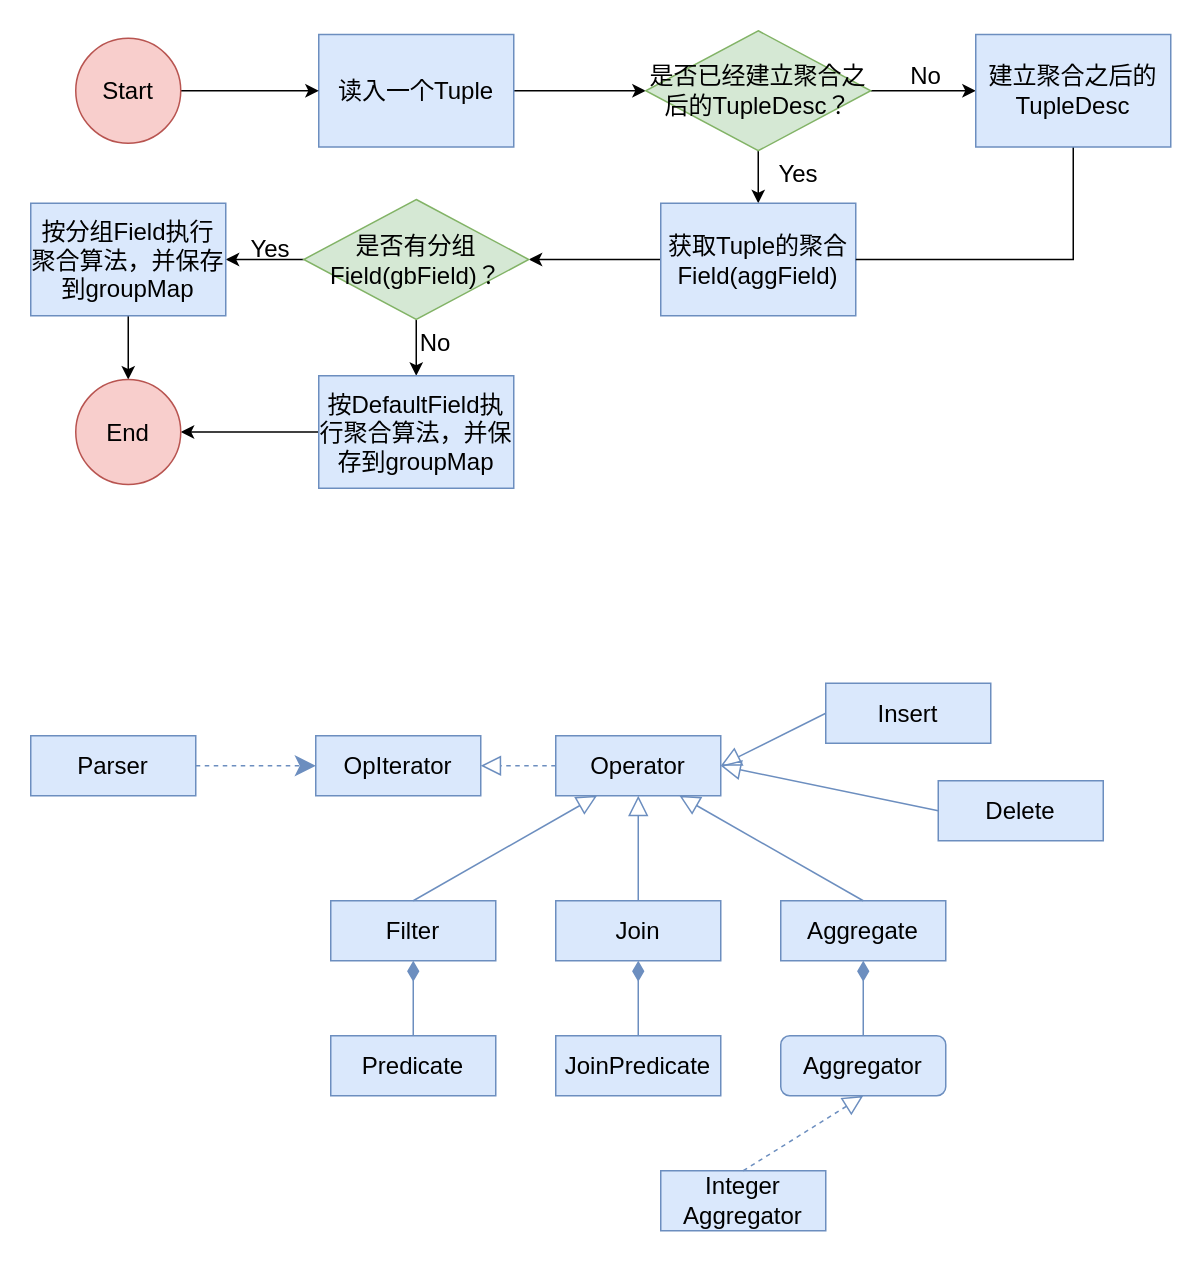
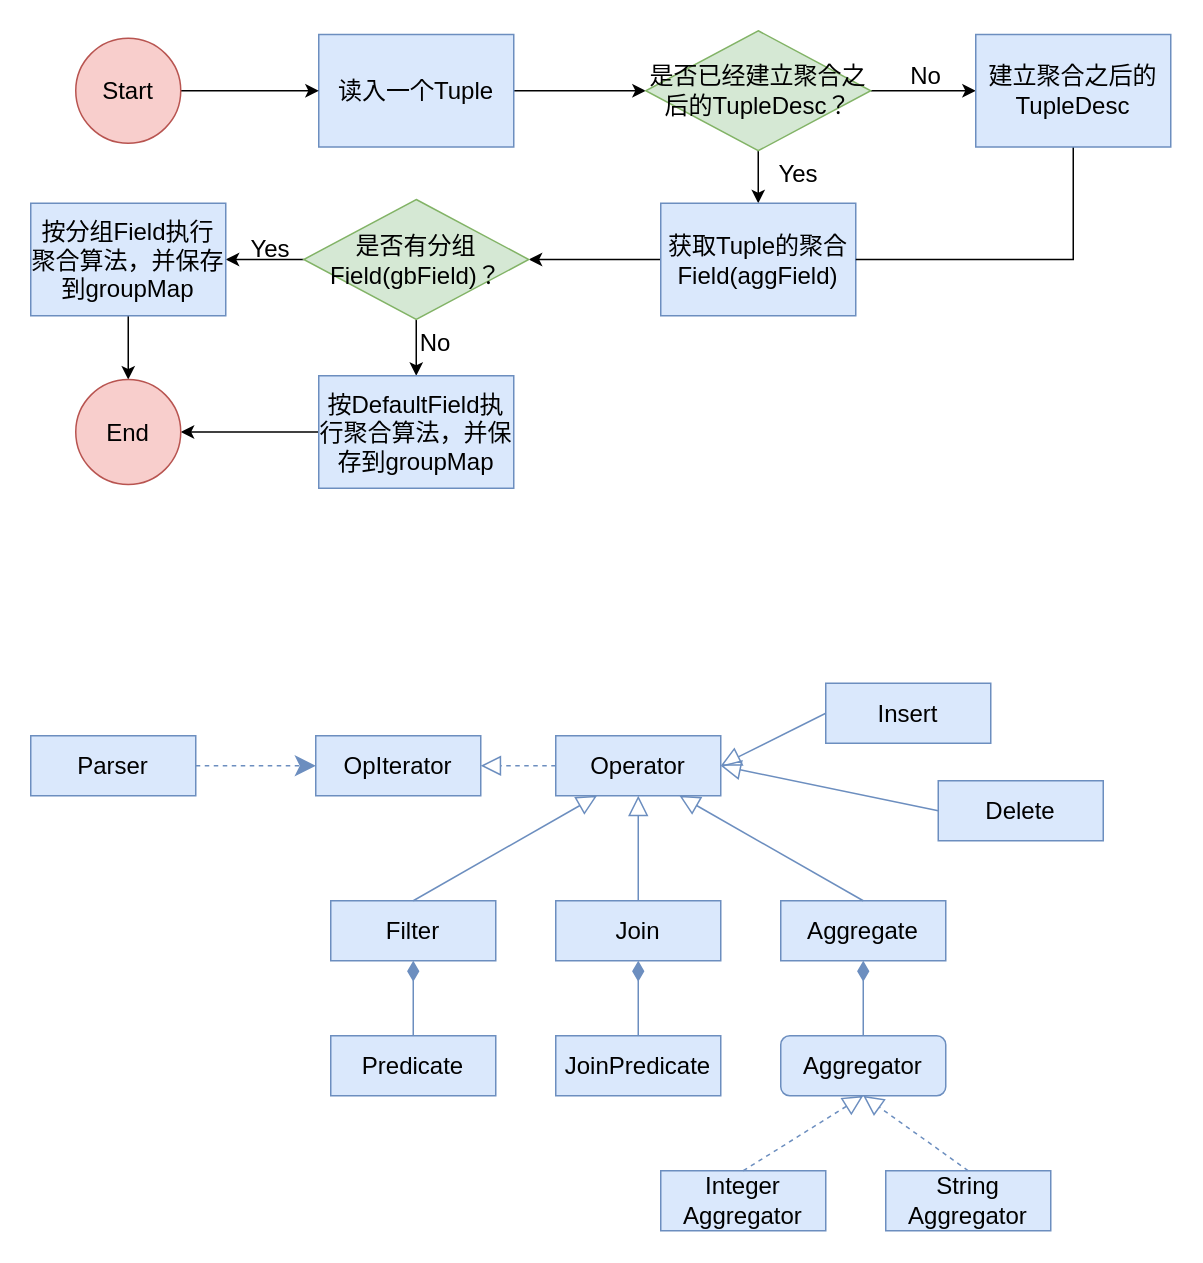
  <mxCell id="0" />
  <mxCell id="1" parent="0" />
  <mxCell id="2" value="Parser" style="rounded=0;whiteSpace=wrap;html=1;fontSize=16;fillColor=#dae8fc;strokeColor=#6c8ebf;" parent="1" vertex="1"><mxGeometry x="20" y="490" width="110" height="40" as="geometry" /></mxCell>
  <mxCell id="3" value="OpIterator" style="rounded=0;whiteSpace=wrap;html=1;fontSize=16;fillColor=#dae8fc;strokeColor=#6c8ebf;" parent="1" vertex="1"><mxGeometry x="210" y="490" width="110" height="40" as="geometry" /></mxCell>
  <mxCell id="4" value="Operator" style="rounded=0;whiteSpace=wrap;html=1;fontSize=16;fillColor=#dae8fc;strokeColor=#6c8ebf;" parent="1" vertex="1"><mxGeometry x="370" y="490" width="110" height="40" as="geometry" /></mxCell>
  <mxCell id="5" value="" style="endArrow=classic;html=1;rounded=0;fontSize=16;endSize=11;strokeWidth=1;exitX=1;exitY=0.5;exitDx=0;exitDy=0;entryX=0;entryY=0.5;entryDx=0;entryDy=0;fillColor=#dae8fc;strokeColor=#6c8ebf;dashed=1;" parent="1" source="2" target="3" edge="1"><mxGeometry width="50" height="50" relative="1" as="geometry"><mxPoint x="130" y="160" as="sourcePoint" /><mxPoint x="240" y="355" as="targetPoint" /></mxGeometry></mxCell>
  <mxCell id="6" style="edgeStyle=orthogonalEdgeStyle;rounded=0;orthogonalLoop=1;jettySize=auto;html=1;exitX=0;exitY=0.5;exitDx=0;exitDy=0;dashed=1;fontSize=16;endArrow=block;endFill=0;endSize=11;strokeWidth=1;fillColor=#dae8fc;strokeColor=#6c8ebf;" parent="1" source="4" edge="1"><mxGeometry relative="1" as="geometry"><mxPoint x="295" y="285" as="sourcePoint" /><mxPoint x="320" y="510" as="targetPoint" /></mxGeometry></mxCell>
  <mxCell id="7" value="Filter" style="rounded=0;whiteSpace=wrap;html=1;fontSize=16;fillColor=#dae8fc;strokeColor=#6c8ebf;" parent="1" vertex="1"><mxGeometry x="220" y="600" width="110" height="40" as="geometry" /></mxCell>
  <mxCell id="8" value="Join" style="rounded=0;whiteSpace=wrap;html=1;fontSize=16;fillColor=#dae8fc;strokeColor=#6c8ebf;" parent="1" vertex="1"><mxGeometry x="370" y="600" width="110" height="40" as="geometry" /></mxCell>
  <mxCell id="9" value="" style="endArrow=block;html=1;rounded=0;fontSize=16;endSize=11;strokeWidth=1;exitX=0.5;exitY=0;exitDx=0;exitDy=0;fillColor=#dae8fc;strokeColor=#6c8ebf;endFill=0;entryX=0.25;entryY=1;entryDx=0;entryDy=0;" parent="1" source="7" target="4" edge="1"><mxGeometry width="50" height="50" relative="1" as="geometry"><mxPoint x="140" y="520" as="sourcePoint" /><mxPoint x="220" y="520" as="targetPoint" /></mxGeometry></mxCell>
  <mxCell id="10" value="" style="endArrow=block;html=1;rounded=0;fontSize=16;endSize=11;strokeWidth=1;exitX=0.5;exitY=0;exitDx=0;exitDy=0;entryX=0.5;entryY=1;entryDx=0;entryDy=0;fillColor=#dae8fc;strokeColor=#6c8ebf;endFill=0;" parent="1" source="8" target="4" edge="1"><mxGeometry width="50" height="50" relative="1" as="geometry"><mxPoint x="265" y="610" as="sourcePoint" /><mxPoint x="435" y="540" as="targetPoint" /></mxGeometry></mxCell>
  <mxCell id="11" value="Aggregate" style="rounded=0;whiteSpace=wrap;html=1;fontSize=16;fillColor=#dae8fc;strokeColor=#6c8ebf;" parent="1" vertex="1"><mxGeometry x="520" y="600" width="110" height="40" as="geometry" /></mxCell>
  <mxCell id="12" value="" style="endArrow=block;html=1;rounded=0;fontSize=16;endSize=11;strokeWidth=1;exitX=0.5;exitY=0;exitDx=0;exitDy=0;entryX=0.75;entryY=1;entryDx=0;entryDy=0;fillColor=#dae8fc;strokeColor=#6c8ebf;endFill=0;" parent="1" source="11" target="4" edge="1"><mxGeometry width="50" height="50" relative="1" as="geometry"><mxPoint x="405" y="610" as="sourcePoint" /><mxPoint x="435" y="540" as="targetPoint" /></mxGeometry></mxCell>
  <mxCell id="13" value="Predicate" style="rounded=0;whiteSpace=wrap;html=1;fontSize=16;fillColor=#dae8fc;strokeColor=#6c8ebf;" parent="1" vertex="1"><mxGeometry x="220" y="690" width="110" height="40" as="geometry" /></mxCell>
  <mxCell id="14" value="" style="endArrow=diamondThin;html=1;rounded=0;fontSize=16;endSize=11;strokeWidth=1;exitX=0.5;exitY=0;exitDx=0;exitDy=0;entryX=0.5;entryY=1;entryDx=0;entryDy=0;endFill=1;fillColor=#dae8fc;strokeColor=#6c8ebf;" parent="1" source="13" target="7" edge="1"><mxGeometry width="50" height="50" relative="1" as="geometry"><mxPoint x="317.5" y="640" as="sourcePoint" /><mxPoint x="210" y="570" as="targetPoint" /></mxGeometry></mxCell>
  <mxCell id="15" value="JoinPredicate" style="rounded=0;whiteSpace=wrap;html=1;fontSize=16;fillColor=#dae8fc;strokeColor=#6c8ebf;" parent="1" vertex="1"><mxGeometry x="370" y="690" width="110" height="40" as="geometry" /></mxCell>
  <mxCell id="16" value="" style="endArrow=diamondThin;html=1;rounded=0;fontSize=16;endSize=11;strokeWidth=1;exitX=0.5;exitY=0;exitDx=0;exitDy=0;endFill=1;fillColor=#dae8fc;strokeColor=#6c8ebf;" parent="1" source="15" target="8" edge="1"><mxGeometry width="50" height="50" relative="1" as="geometry"><mxPoint x="285" y="700" as="sourcePoint" /><mxPoint x="285" y="650" as="targetPoint" /></mxGeometry></mxCell>
  <mxCell id="17" value="Aggregator" style="whiteSpace=wrap;html=1;fontSize=16;fillColor=#dae8fc;strokeColor=#6c8ebf;rounded=1;" parent="1" vertex="1"><mxGeometry x="520" y="690" width="110" height="40" as="geometry" /></mxCell>
  <mxCell id="18" value="" style="endArrow=diamondThin;html=1;rounded=0;fontSize=16;endSize=11;strokeWidth=1;exitX=0.5;exitY=0;exitDx=0;exitDy=0;endFill=1;fillColor=#dae8fc;strokeColor=#6c8ebf;entryX=0.5;entryY=1;entryDx=0;entryDy=0;" parent="1" source="17" target="11" edge="1"><mxGeometry width="50" height="50" relative="1" as="geometry"><mxPoint x="435" y="700" as="sourcePoint" /><mxPoint x="435" y="650" as="targetPoint" /></mxGeometry></mxCell>
  <mxCell id="19" value="Integer&lt;br&gt;Aggregator" style="rounded=0;whiteSpace=wrap;html=1;fontSize=16;fillColor=#dae8fc;strokeColor=#6c8ebf;" parent="1" vertex="1"><mxGeometry x="440" y="780" width="110" height="40" as="geometry" /></mxCell>
+ <mxCell id="20" value="String&lt;br&gt;Aggregator" style="rounded=0;whiteSpace=wrap;html=1;fontSize=16;fillColor=#dae8fc;strokeColor=#6c8ebf;" parent="1" vertex="1"><mxGeometry x="590" y="780" width="110" height="40" as="geometry" /></mxCell>
  <mxCell id="21" value="" style="endArrow=block;html=1;rounded=0;fontSize=16;endSize=11;strokeWidth=1;exitX=0.5;exitY=0;exitDx=0;exitDy=0;fillColor=#dae8fc;strokeColor=#6c8ebf;endFill=0;entryX=0.5;entryY=1;entryDx=0;entryDy=0;dashed=1;" parent="1" source="19" target="17" edge="1"><mxGeometry width="50" height="50" relative="1" as="geometry"><mxPoint x="285" y="610" as="sourcePoint" /><mxPoint x="407.5" y="540" as="targetPoint" /></mxGeometry></mxCell>
+ <mxCell id="22" value="" style="endArrow=block;html=1;rounded=0;fontSize=16;endSize=11;strokeWidth=1;exitX=0.5;exitY=0;exitDx=0;exitDy=0;fillColor=#dae8fc;strokeColor=#6c8ebf;endFill=0;entryX=0.5;entryY=1;entryDx=0;entryDy=0;dashed=1;" parent="1" source="20" target="17" edge="1"><mxGeometry width="50" height="50" relative="1" as="geometry"><mxPoint x="485" y="790" as="sourcePoint" /><mxPoint x="585" y="740" as="targetPoint" /></mxGeometry></mxCell>
  <mxCell id="23" value="Insert" style="rounded=0;whiteSpace=wrap;html=1;fontSize=16;fillColor=#dae8fc;strokeColor=#6c8ebf;" parent="1" vertex="1"><mxGeometry x="550" y="455" width="110" height="40" as="geometry" /></mxCell>
  <mxCell id="24" value="Delete" style="rounded=0;whiteSpace=wrap;html=1;fontSize=16;fillColor=#dae8fc;strokeColor=#6c8ebf;" parent="1" vertex="1"><mxGeometry x="625" y="520" width="110" height="40" as="geometry" /></mxCell>
  <mxCell id="25" value="" style="endArrow=block;html=1;rounded=0;fontSize=16;endSize=11;strokeWidth=1;exitX=0;exitY=0.5;exitDx=0;exitDy=0;entryX=1;entryY=0.5;entryDx=0;entryDy=0;fillColor=#dae8fc;strokeColor=#6c8ebf;endFill=0;" parent="1" source="23" target="4" edge="1"><mxGeometry width="50" height="50" relative="1" as="geometry"><mxPoint x="585" y="610" as="sourcePoint" /><mxPoint x="462.5" y="540" as="targetPoint" /></mxGeometry></mxCell>
  <mxCell id="26" value="" style="endArrow=block;html=1;rounded=0;fontSize=16;endSize=11;strokeWidth=1;exitX=0;exitY=0.5;exitDx=0;exitDy=0;entryX=1;entryY=0.5;entryDx=0;entryDy=0;fillColor=#dae8fc;strokeColor=#6c8ebf;endFill=0;" parent="1" source="24" target="4" edge="1"><mxGeometry width="50" height="50" relative="1" as="geometry"><mxPoint x="560" y="485" as="sourcePoint" /><mxPoint x="490" y="520" as="targetPoint" /></mxGeometry></mxCell>
  <mxCell id="27" style="edgeStyle=orthogonalEdgeStyle;rounded=0;orthogonalLoop=1;jettySize=auto;html=1;exitX=1;exitY=0.5;exitDx=0;exitDy=0;entryX=0;entryY=0.5;entryDx=0;entryDy=0;fontSize=16;" edge="1" parent="1" source="28" target="33"><mxGeometry relative="1" as="geometry" /></mxCell>
  <mxCell id="28" value="读入一个Tuple" style="rounded=0;whiteSpace=wrap;html=1;fontSize=16;fillColor=#dae8fc;strokeColor=#6c8ebf;" vertex="1" parent="1"><mxGeometry x="212" y="22.5" width="130" height="75" as="geometry" /></mxCell>
  <mxCell id="29" style="edgeStyle=orthogonalEdgeStyle;rounded=0;orthogonalLoop=1;jettySize=auto;html=1;exitX=1;exitY=0.5;exitDx=0;exitDy=0;entryX=0;entryY=0.5;entryDx=0;entryDy=0;fontSize=16;" edge="1" parent="1" source="30" target="28"><mxGeometry relative="1" as="geometry" /></mxCell>
  <mxCell id="30" value="Start" style="ellipse;whiteSpace=wrap;html=1;aspect=fixed;fontSize=16;fillColor=#f8cecc;strokeColor=#b85450;" vertex="1" parent="1"><mxGeometry x="50" y="25" width="70" height="70" as="geometry" /></mxCell>
  <mxCell id="31" style="edgeStyle=orthogonalEdgeStyle;rounded=0;orthogonalLoop=1;jettySize=auto;html=1;exitX=1;exitY=0.5;exitDx=0;exitDy=0;entryX=0;entryY=0.5;entryDx=0;entryDy=0;fontSize=16;" edge="1" parent="1" source="33" target="37"><mxGeometry relative="1" as="geometry" /></mxCell>
  <mxCell id="32" style="edgeStyle=orthogonalEdgeStyle;rounded=0;orthogonalLoop=1;jettySize=auto;html=1;exitX=0.5;exitY=1;exitDx=0;exitDy=0;entryX=0.5;entryY=0;entryDx=0;entryDy=0;fontSize=16;" edge="1" parent="1" source="33" target="35"><mxGeometry relative="1" as="geometry" /></mxCell>
  <mxCell id="33" value="是否已经建立聚合之后的TupleDesc？" style="rhombus;whiteSpace=wrap;html=1;fontSize=16;fillColor=#d5e8d4;strokeColor=#82b366;" vertex="1" parent="1"><mxGeometry x="430" y="20" width="150" height="80" as="geometry" /></mxCell>
  <mxCell id="34" style="edgeStyle=orthogonalEdgeStyle;rounded=0;orthogonalLoop=1;jettySize=auto;html=1;exitX=0;exitY=0.5;exitDx=0;exitDy=0;entryX=1;entryY=0.5;entryDx=0;entryDy=0;fontSize=16;" edge="1" parent="1" source="35" target="42"><mxGeometry relative="1" as="geometry" /></mxCell>
  <mxCell id="35" value="获取Tuple的聚合Field(aggField)" style="rounded=0;whiteSpace=wrap;html=1;fontSize=16;fillColor=#dae8fc;strokeColor=#6c8ebf;" vertex="1" parent="1"><mxGeometry x="440" y="135" width="130" height="75" as="geometry" /></mxCell>
  <mxCell id="36" style="edgeStyle=orthogonalEdgeStyle;rounded=0;orthogonalLoop=1;jettySize=auto;html=1;exitX=0.5;exitY=1;exitDx=0;exitDy=0;entryX=1;entryY=0.5;entryDx=0;entryDy=0;fontSize=16;endArrow=none;" edge="1" parent="1" source="37" target="35"><mxGeometry relative="1" as="geometry" /></mxCell>
  <mxCell id="37" value="建立聚合之后的TupleDesc" style="rounded=0;whiteSpace=wrap;html=1;fontSize=16;fillColor=#dae8fc;strokeColor=#6c8ebf;" vertex="1" parent="1"><mxGeometry x="650" y="22.5" width="130" height="75" as="geometry" /></mxCell>
  <mxCell id="38" value="No" style="text;html=1;strokeColor=none;fillColor=none;align=center;verticalAlign=middle;whiteSpace=wrap;rounded=0;fontSize=16;" vertex="1" parent="1"><mxGeometry x="587" y="35" width="60" height="30" as="geometry" /></mxCell>
  <mxCell id="39" value="Yes" style="text;html=1;strokeColor=none;fillColor=none;align=center;verticalAlign=middle;whiteSpace=wrap;rounded=0;fontSize=16;" vertex="1" parent="1"><mxGeometry x="502" y="100" width="60" height="30" as="geometry" /></mxCell>
  <mxCell id="40" style="edgeStyle=orthogonalEdgeStyle;rounded=0;orthogonalLoop=1;jettySize=auto;html=1;exitX=0.5;exitY=1;exitDx=0;exitDy=0;entryX=0.5;entryY=0;entryDx=0;entryDy=0;fontSize=16;" edge="1" parent="1" source="42" target="44"><mxGeometry relative="1" as="geometry" /></mxCell>
  <mxCell id="41" style="edgeStyle=orthogonalEdgeStyle;rounded=0;orthogonalLoop=1;jettySize=auto;html=1;exitX=0;exitY=0.5;exitDx=0;exitDy=0;entryX=1;entryY=0.5;entryDx=0;entryDy=0;fontSize=16;" edge="1" parent="1" source="42" target="46"><mxGeometry relative="1" as="geometry" /></mxCell>
  <mxCell id="42" value="是否有分组Field(gbField)？" style="rhombus;whiteSpace=wrap;html=1;fontSize=16;fillColor=#d5e8d4;strokeColor=#82b366;" vertex="1" parent="1"><mxGeometry x="202" y="132.5" width="150" height="80" as="geometry" /></mxCell>
  <mxCell id="43" style="edgeStyle=orthogonalEdgeStyle;rounded=0;orthogonalLoop=1;jettySize=auto;html=1;exitX=0;exitY=0.5;exitDx=0;exitDy=0;entryX=1;entryY=0.5;entryDx=0;entryDy=0;fontSize=16;" edge="1" parent="1" source="44" target="47"><mxGeometry relative="1" as="geometry" /></mxCell>
  <mxCell id="44" value="按DefaultField执行聚合算法，并保存到groupMap" style="rounded=0;whiteSpace=wrap;html=1;fontSize=16;fillColor=#dae8fc;strokeColor=#6c8ebf;" vertex="1" parent="1"><mxGeometry x="212" y="250" width="130" height="75" as="geometry" /></mxCell>
  <mxCell id="45" style="edgeStyle=orthogonalEdgeStyle;rounded=0;orthogonalLoop=1;jettySize=auto;html=1;exitX=0.5;exitY=1;exitDx=0;exitDy=0;entryX=0.5;entryY=0;entryDx=0;entryDy=0;fontSize=16;" edge="1" parent="1" source="46" target="47"><mxGeometry relative="1" as="geometry" /></mxCell>
  <mxCell id="46" value="按分组Field执行聚合算法，并保存到groupMap" style="rounded=0;whiteSpace=wrap;html=1;fontSize=16;fillColor=#dae8fc;strokeColor=#6c8ebf;" vertex="1" parent="1"><mxGeometry x="20" y="135" width="130" height="75" as="geometry" /></mxCell>
  <mxCell id="47" value="End" style="ellipse;whiteSpace=wrap;html=1;aspect=fixed;fontSize=16;fillColor=#f8cecc;strokeColor=#b85450;" vertex="1" parent="1"><mxGeometry x="50" y="252.5" width="70" height="70" as="geometry" /></mxCell>
  <mxCell id="48" value="Yes" style="text;html=1;strokeColor=none;fillColor=none;align=center;verticalAlign=middle;whiteSpace=wrap;rounded=0;fontSize=16;" vertex="1" parent="1"><mxGeometry x="150" y="150" width="60" height="30" as="geometry" /></mxCell>
  <mxCell id="49" value="No" style="text;html=1;strokeColor=none;fillColor=none;align=center;verticalAlign=middle;whiteSpace=wrap;rounded=0;fontSize=16;" vertex="1" parent="1"><mxGeometry x="260" y="212.5" width="60" height="30" as="geometry" /></mxCell>
